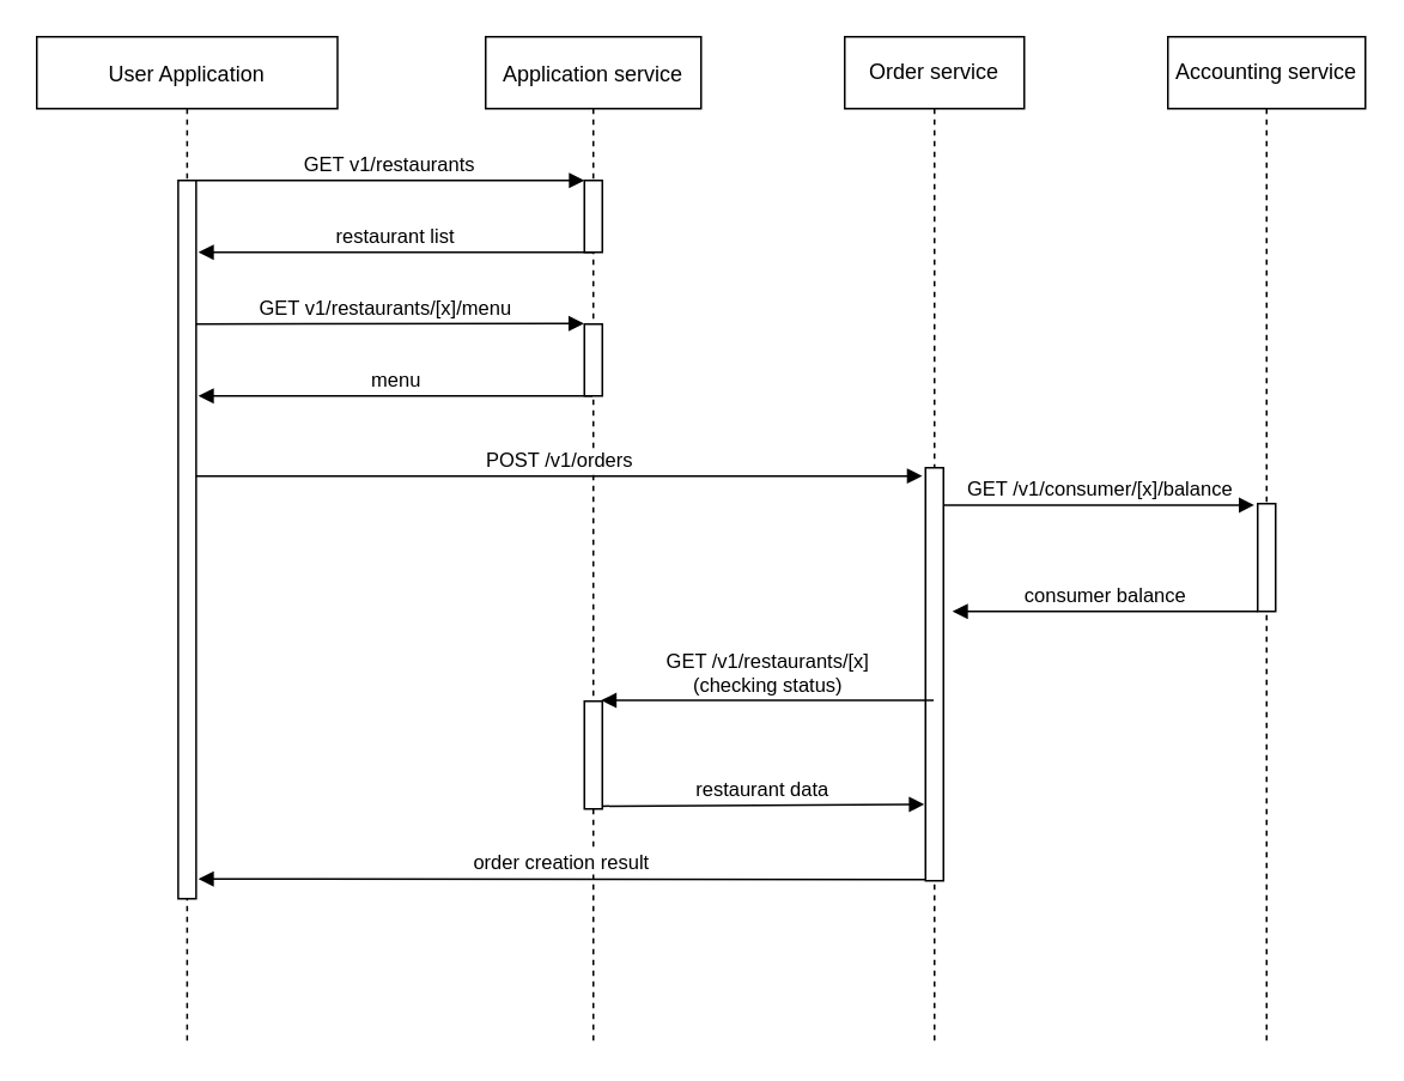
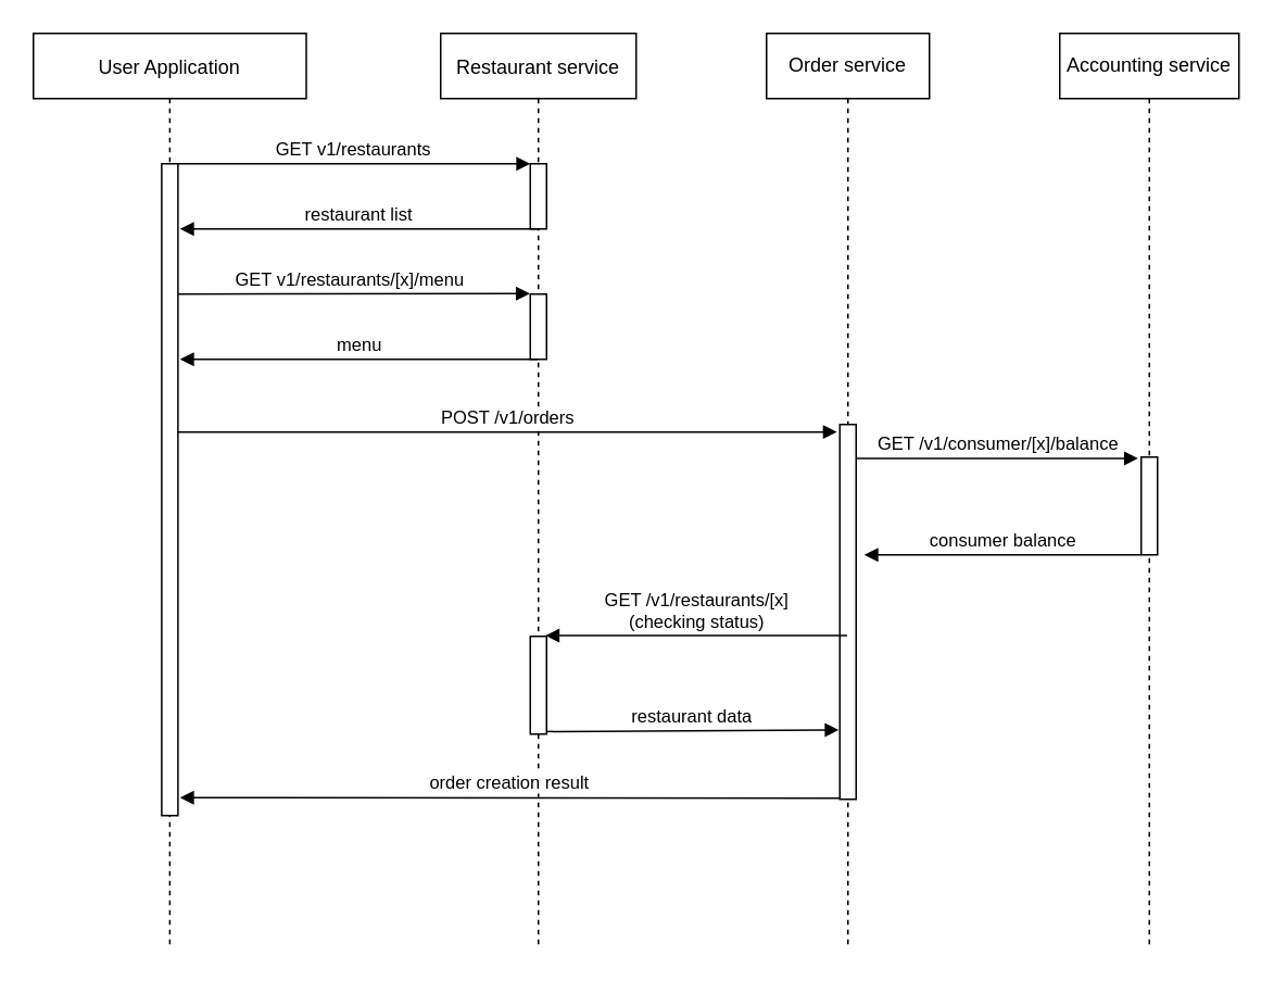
  <mxCell id="0" />
  <mxCell id="1" parent="0" />
  <mxCell id="2" value="restaurant data" style="html=1;verticalAlign=bottom;endArrow=block;rounded=0;exitX=0.933;exitY=0.974;exitDx=0;exitDy=0;exitPerimeter=0;entryX=-0.064;entryY=0.815;entryDx=0;entryDy=0;entryPerimeter=0;" edge="1" parent="1" source="9" target="14"><mxGeometry width="80" relative="1" as="geometry"><mxPoint x="330" y="489" as="sourcePoint" /><mxPoint x="510" y="450" as="targetPoint" /></mxGeometry></mxCell>
  <mxCell id="3" value="GET v1/restaurants/[x]/menu" style="html=1;verticalAlign=bottom;endArrow=block;rounded=0;entryX=-0.025;entryY=-0.009;entryDx=0;entryDy=0;entryPerimeter=0;" edge="1" parent="1" target="8"><mxGeometry width="80" relative="1" as="geometry"><mxPoint x="104" y="180" as="sourcePoint" /><mxPoint x="290" y="180" as="targetPoint" /></mxGeometry></mxCell>
  <mxCell id="4" value="User Application" style="shape=umlLifeline;perimeter=lifelinePerimeter;container=1;collapsible=0;recursiveResize=0;rounded=0;shadow=0;strokeWidth=1;" parent="1" vertex="1"><mxGeometry x="20" y="20" width="167.5" height="560" as="geometry" /></mxCell>
  <mxCell id="5" value="" style="points=[];perimeter=orthogonalPerimeter;rounded=0;shadow=0;strokeWidth=1;" parent="4" vertex="1"><mxGeometry x="78.75" y="80" width="10" height="400" as="geometry" /></mxCell>
- <mxCell id="6" value="Application service" style="shape=umlLifeline;perimeter=lifelinePerimeter;container=1;collapsible=0;recursiveResize=0;rounded=0;shadow=0;strokeWidth=1;" parent="1" vertex="1"><mxGeometry x="270" y="20" width="120" height="560" as="geometry" /></mxCell>
+ <mxCell id="6" value="Restaurant service" style="shape=umlLifeline;perimeter=lifelinePerimeter;container=1;collapsible=0;recursiveResize=0;rounded=0;shadow=0;strokeWidth=1;" parent="1" vertex="1"><mxGeometry x="270" y="20" width="120" height="560" as="geometry" /></mxCell>
  <mxCell id="7" value="" style="points=[];perimeter=orthogonalPerimeter;rounded=0;shadow=0;strokeWidth=1;" parent="6" vertex="1"><mxGeometry x="55" y="80" width="10" height="40" as="geometry" /></mxCell>
  <mxCell id="8" value="" style="points=[];perimeter=orthogonalPerimeter;rounded=0;shadow=0;strokeWidth=1;" vertex="1" parent="6"><mxGeometry x="55" y="160" width="10" height="40" as="geometry" /></mxCell>
  <mxCell id="9" value="" style="points=[];perimeter=orthogonalPerimeter;rounded=0;shadow=0;strokeWidth=1;" vertex="1" parent="6"><mxGeometry x="55" y="370" width="10" height="60" as="geometry" /></mxCell>
  <mxCell id="10" value="GET v1/restaurants" style="verticalAlign=bottom;endArrow=block;entryX=0;entryY=0;shadow=0;strokeWidth=1;" parent="1" source="5" target="7" edge="1"><mxGeometry relative="1" as="geometry"><mxPoint x="175" y="100" as="sourcePoint" /></mxGeometry></mxCell>
  <mxCell id="11" value="restaurant list" style="verticalAlign=bottom;endArrow=block;shadow=0;strokeWidth=1;" parent="1" edge="1"><mxGeometry relative="1" as="geometry"><mxPoint x="330" y="140" as="sourcePoint" /><mxPoint x="110" y="140" as="targetPoint" /></mxGeometry></mxCell>
  <mxCell id="12" value="menu" style="html=1;verticalAlign=bottom;endArrow=block;rounded=0;startArrow=none;" edge="1" parent="1" source="6"><mxGeometry width="80" relative="1" as="geometry"><mxPoint x="290" y="220" as="sourcePoint" /><mxPoint x="110" y="220" as="targetPoint" /></mxGeometry></mxCell>
  <mxCell id="13" value="Order service" style="shape=umlLifeline;perimeter=lifelinePerimeter;whiteSpace=wrap;html=1;container=1;collapsible=0;recursiveResize=0;outlineConnect=0;" vertex="1" parent="1"><mxGeometry x="470" y="20" width="100" height="560" as="geometry" /></mxCell>
  <mxCell id="14" value="" style="points=[];perimeter=orthogonalPerimeter;rounded=0;shadow=0;strokeWidth=1;" vertex="1" parent="13"><mxGeometry x="45" y="240" width="10" height="230" as="geometry" /></mxCell>
  <mxCell id="15" value="Accounting service" style="shape=umlLifeline;perimeter=lifelinePerimeter;whiteSpace=wrap;html=1;container=1;collapsible=0;recursiveResize=0;outlineConnect=0;" vertex="1" parent="1"><mxGeometry x="650" y="20" width="110" height="560" as="geometry" /></mxCell>
  <mxCell id="16" value="" style="points=[];perimeter=orthogonalPerimeter;rounded=0;shadow=0;strokeWidth=1;" vertex="1" parent="15"><mxGeometry x="50" y="260" width="10" height="60" as="geometry" /></mxCell>
  <mxCell id="17" value="POST /v1/orders" style="html=1;verticalAlign=bottom;endArrow=block;rounded=0;entryX=-0.175;entryY=0.02;entryDx=0;entryDy=0;entryPerimeter=0;" edge="1" parent="1" source="5" target="14"><mxGeometry width="80" relative="1" as="geometry"><mxPoint x="280" y="260" as="sourcePoint" /><mxPoint x="360" y="260" as="targetPoint" /></mxGeometry></mxCell>
  <mxCell id="18" value="GET /v1/consumer/[x]/balance" style="html=1;verticalAlign=bottom;endArrow=block;rounded=0;entryX=-0.187;entryY=0.013;entryDx=0;entryDy=0;entryPerimeter=0;" edge="1" parent="1" source="14" target="16"><mxGeometry width="80" relative="1" as="geometry"><mxPoint x="530" y="280" as="sourcePoint" /><mxPoint x="600" y="280" as="targetPoint" /></mxGeometry></mxCell>
  <mxCell id="19" value="consumer balance" style="html=1;verticalAlign=bottom;endArrow=block;rounded=0;" edge="1" parent="1"><mxGeometry width="80" relative="1" as="geometry"><mxPoint x="700" y="340" as="sourcePoint" /><mxPoint x="530" y="340" as="targetPoint" /></mxGeometry></mxCell>
  <mxCell id="20" value="GET /v1/restaurants/[x]&lt;br&gt;(checking status)" style="html=1;verticalAlign=bottom;endArrow=block;rounded=0;entryX=0.933;entryY=-0.008;entryDx=0;entryDy=0;entryPerimeter=0;" edge="1" parent="1" source="13" target="9"><mxGeometry width="80" relative="1" as="geometry"><mxPoint x="400" y="480" as="sourcePoint" /><mxPoint x="480" y="480" as="targetPoint" /></mxGeometry></mxCell>
  <mxCell id="21" value="order creation result" style="html=1;verticalAlign=bottom;endArrow=block;rounded=0;exitX=0.02;exitY=0.997;exitDx=0;exitDy=0;exitPerimeter=0;" edge="1" parent="1" source="14"><mxGeometry width="80" relative="1" as="geometry"><mxPoint x="190" y="480" as="sourcePoint" /><mxPoint x="110" y="489" as="targetPoint" /></mxGeometry></mxCell>
